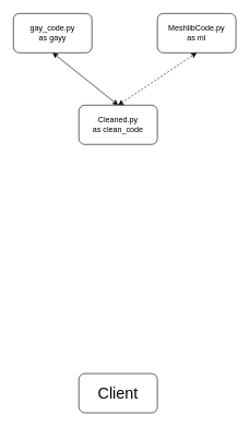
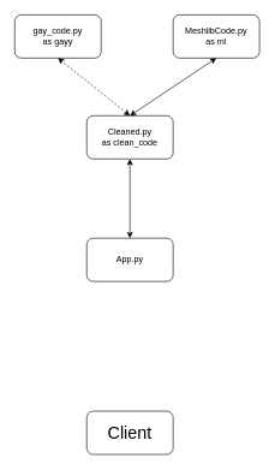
  <mxCell id="0" />
  <mxCell id="1" parent="0" />
  <mxCell id="2" value="&lt;font style=&quot;font-size: 24px;&quot;&gt;Client&lt;/font&gt;" style="whiteSpace=wrap;html=1;rounded=1;" vertex="1" parent="1"><mxGeometry x="120" y="570" width="120" height="60" as="geometry" /></mxCell>
+ <mxCell id="3" value="App.p&lt;span style=&quot;background-color: initial;&quot;&gt;y&lt;/span&gt;" style="rounded=1;whiteSpace=wrap;html=1;" vertex="1" parent="1"><mxGeometry x="120" y="330" width="120" height="60" as="geometry" /></mxCell>
  <mxCell id="4" value="Cleaned.py&lt;div&gt;as clean_c&lt;span style=&quot;background-color: initial;&quot;&gt;ode&lt;/span&gt;&lt;/div&gt;" style="rounded=1;whiteSpace=wrap;html=1;" vertex="1" parent="1"><mxGeometry x="120" y="160" width="120" height="60" as="geometry" /></mxCell>
  <mxCell id="5" value="gay_code.py&lt;div&gt;as gayy&lt;/div&gt;" style="rounded=1;whiteSpace=wrap;html=1;" vertex="1" parent="1"><mxGeometry x="20" y="20" width="120" height="60" as="geometry" /></mxCell>
  <mxCell id="6" value="MeshlibCode.py&lt;div&gt;as ml&lt;/div&gt;" style="rounded=1;whiteSpace=wrap;html=1;" vertex="1" parent="1"><mxGeometry x="240" y="20" width="120" height="60" as="geometry" /></mxCell>
- <mxCell id="8" value="" style="endArrow=classic;startArrow=classic;html=1;rounded=0;exitX=0.5;exitY=0;exitDx=0;exitDy=0;entryX=0.5;entryY=1;entryDx=0;entryDy=0;" edge="1" parent="1" source="4" target="5"><mxGeometry width="50" height="50" relative="1" as="geometry"><mxPoint x="190" y="340" as="sourcePoint" /><mxPoint x="190" y="230" as="targetPoint" /></mxGeometry></mxCell>
- <mxCell id="9" value="" style="endArrow=classic;startArrow=classic;html=1;rounded=0;exitX=0.5;exitY=0;exitDx=0;exitDy=0;entryX=0.5;entryY=1;entryDx=0;entryDy=0;dashed=1;" edge="1" parent="1" source="4" target="6"><mxGeometry width="50" height="50" relative="1" as="geometry"><mxPoint x="190" y="170" as="sourcePoint" /><mxPoint x="90" y="90" as="targetPoint" /></mxGeometry></mxCell>
+ <mxCell id="7" value="" style="endArrow=classic;startArrow=classic;html=1;rounded=0;exitX=0.5;exitY=0;exitDx=0;exitDy=0;entryX=0.5;entryY=1;entryDx=0;entryDy=0;" edge="1" parent="1" source="3" target="4"><mxGeometry width="50" height="50" relative="1" as="geometry"><mxPoint x="130" y="290" as="sourcePoint" /><mxPoint x="130" y="110" as="targetPoint" /></mxGeometry></mxCell>
+ <mxCell id="8" value="" style="endArrow=classic;startArrow=classic;html=1;rounded=0;exitX=0.5;exitY=0;exitDx=0;exitDy=0;entryX=0.5;entryY=1;entryDx=0;entryDy=0;dashed=1;" edge="1" parent="1" source="4" target="5"><mxGeometry width="50" height="50" relative="1" as="geometry"><mxPoint x="190" y="340" as="sourcePoint" /><mxPoint x="190" y="230" as="targetPoint" /></mxGeometry></mxCell>
+ <mxCell id="9" value="" style="endArrow=classic;startArrow=classic;html=1;rounded=0;exitX=0.5;exitY=0;exitDx=0;exitDy=0;entryX=0.5;entryY=1;entryDx=0;entryDy=0;" edge="1" parent="1" source="4" target="6"><mxGeometry width="50" height="50" relative="1" as="geometry"><mxPoint x="190" y="170" as="sourcePoint" /><mxPoint x="90" y="90" as="targetPoint" /></mxGeometry></mxCell>
